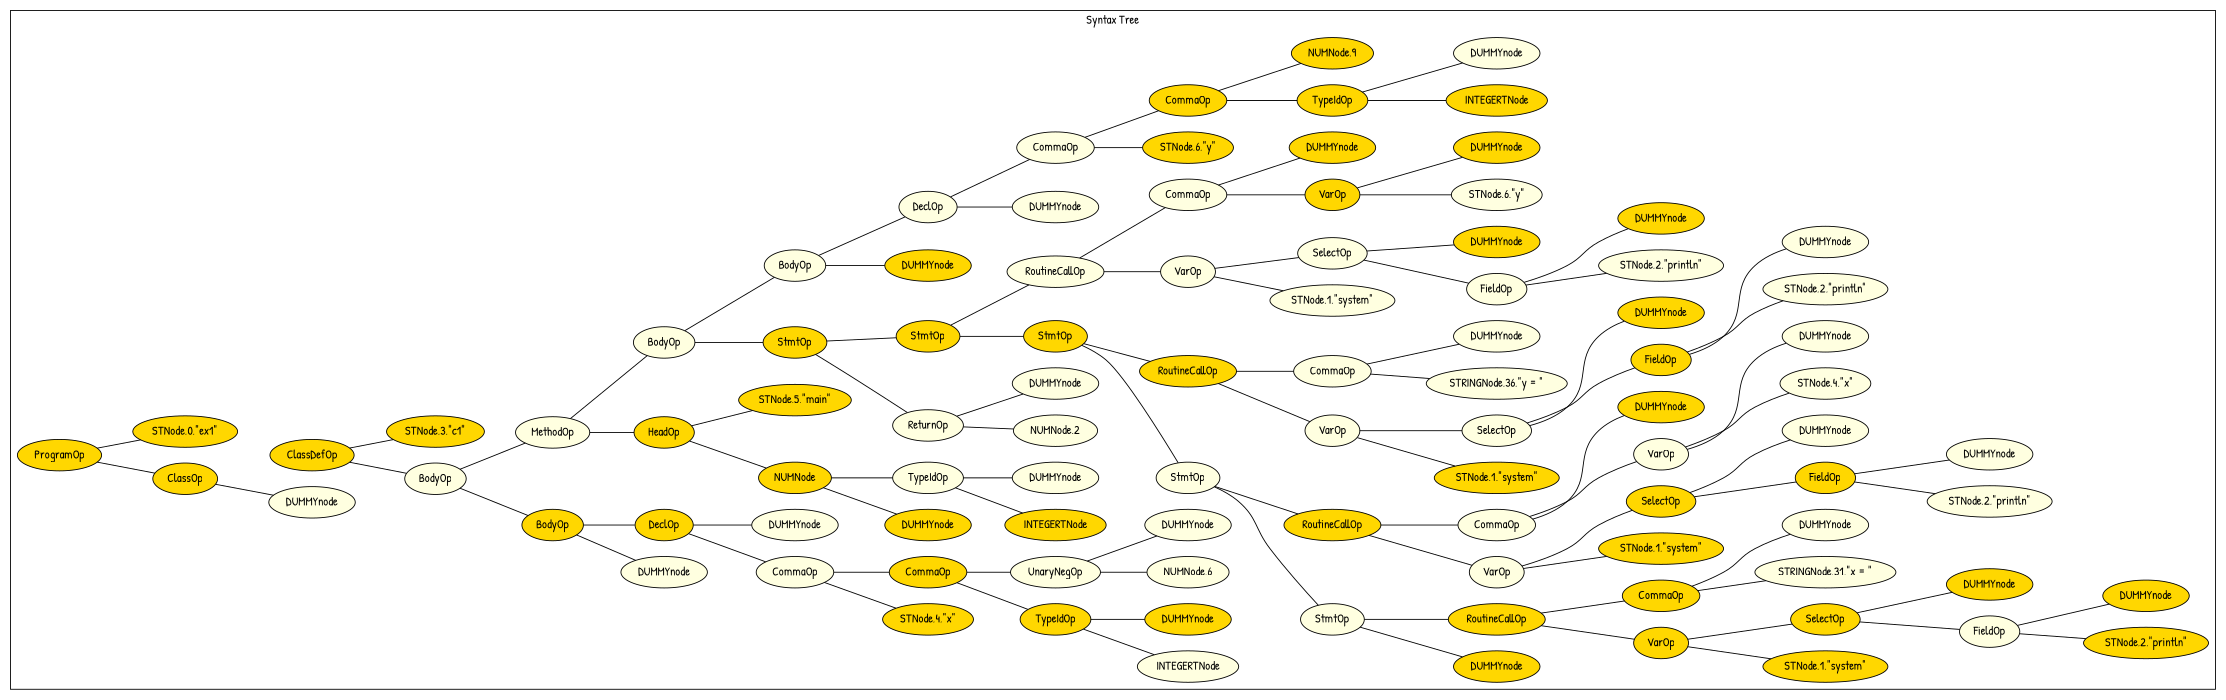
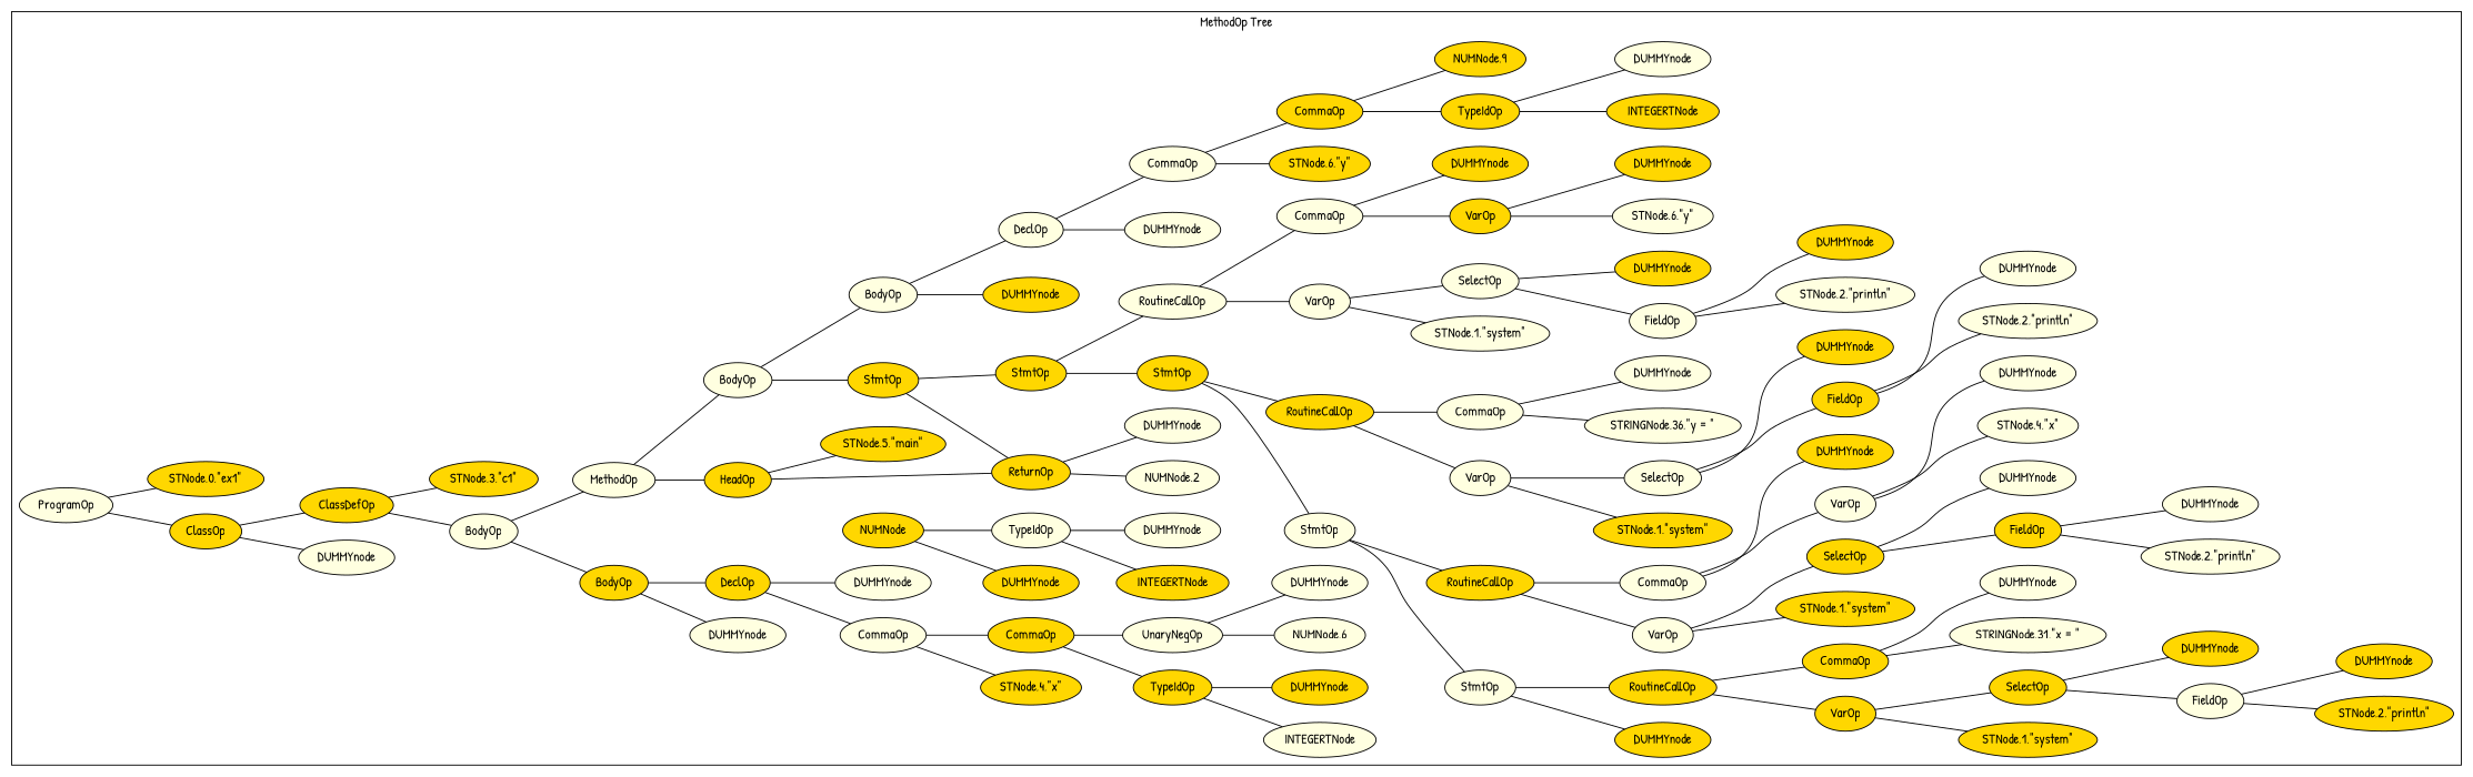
  graph {
    fontname="Patrick Hand"
    rankdir=LR
    node [fillcolor=lightyellow fontname="Patrick Hand" style=filled]
    edge [fontname="Patrick Hand"]
-   n1 [fillcolor=gold label=ProgramOp]
+   n1 [label=ProgramOp]
    n2 [fillcolor=gold label=ClassOp]
    n3 [fillcolor=gold label="STNode,0,\"ex1\""]
    n4 [label=DUMMYnode]
    n5 [fillcolor=gold label=ClassDefOp]
    n6 [label=BodyOp]
    n7 [fillcolor=gold label="STNode,3,\"c1\""]
    n8 [fillcolor=gold label=BodyOp]
    n9 [label=MethodOp]
    n10 [label=DUMMYnode]
    n11 [fillcolor=gold label=DeclOp]
    n12 [label=DUMMYnode]
    n13 [label=CommaOp]
    n14 [fillcolor=gold label="STNode,4,\"x\""]
    n15 [fillcolor=gold label=CommaOp]
    n16 [fillcolor=gold label=TypeIdOp]
    n17 [label=UnaryNegOp]
    n18 [label=INTEGERTNode]
    n19 [fillcolor=gold label=DUMMYnode]
    n20 [label="NUMNode,6"]
    n21 [label=DUMMYnode]
    n22 [fillcolor=gold label=HeadOp]
    n23 [label=BodyOp]
    n24 [fillcolor=gold label="STNode,5,\"main\""]
    n25 [fillcolor=gold label=NUMNode]
    n26 [fillcolor=gold label=DUMMYnode]
    n27 [label=TypeIdOp]
    n28 [fillcolor=gold label=INTEGERTNode]
    n29 [label=DUMMYnode]
    n30 [label=BodyOp]
    n31 [fillcolor=gold label=StmtOp]
    n32 [fillcolor=gold label=DUMMYnode]
    n33 [label=DeclOp]
    n34 [label=DUMMYnode]
    n35 [label=CommaOp]
    n36 [fillcolor=gold label="STNode,6,\"y\""]
    n37 [fillcolor=gold label=CommaOp]
    n38 [fillcolor=gold label=TypeIdOp]
    n39 [fillcolor=gold label="NUMNode,9"]
    n40 [fillcolor=gold label=INTEGERTNode]
    n41 [label=DUMMYnode]
    n42 [fillcolor=gold label=StmtOp]
-   n43 [label=ReturnOp]
+   n43 [fillcolor=gold label=ReturnOp]
    n44 [fillcolor=gold label=StmtOp]
    n45 [label=RoutineCallOp]
    n46 [label=StmtOp]
    n47 [fillcolor=gold label=RoutineCallOp]
    n48 [label=StmtOp]
    n49 [fillcolor=gold label=RoutineCallOp]
    n50 [fillcolor=gold label=DUMMYnode]
    n51 [fillcolor=gold label=RoutineCallOp]
    n52 [fillcolor=gold label=VarOp]
    n53 [fillcolor=gold label=CommaOp]
    n54 [fillcolor=gold label="STNode,1,\"system\""]
    n55 [fillcolor=gold label=SelectOp]
    n56 [label=FieldOp]
    n57 [fillcolor=gold label=DUMMYnode]
    n58 [fillcolor=gold label="STNode,2,\"println\""]
    n59 [fillcolor=gold label=DUMMYnode]
    n60 [label="STRINGNode,31,\"x = \""]
    n61 [label=DUMMYnode]
    n62 [label=VarOp]
    n63 [label=CommaOp]
    n64 [fillcolor=gold label="STNode,1,\"system\""]
    n65 [fillcolor=gold label=SelectOp]
    n66 [fillcolor=gold label=FieldOp]
    n67 [label=DUMMYnode]
    n68 [label="STNode,2,\"println\""]
    n69 [label=DUMMYnode]
    n70 [label=VarOp]
    n71 [fillcolor=gold label=DUMMYnode]
    n72 [label="STNode,4,\"x\""]
    n73 [label=DUMMYnode]
    n74 [label=VarOp]
    n75 [label=CommaOp]
    n76 [fillcolor=gold label="STNode,1,\"system\""]
    n77 [label=SelectOp]
    n78 [fillcolor=gold label=FieldOp]
    n79 [fillcolor=gold label=DUMMYnode]
    n80 [label="STNode,2,\"println\""]
    n81 [label=DUMMYnode]
    n82 [label="STRINGNode,36,\"y = \""]
    n83 [label=DUMMYnode]
    n84 [label=VarOp]
    n85 [label=CommaOp]
    n86 [label="STNode,1,\"system\""]
    n87 [label=SelectOp]
    n88 [label=FieldOp]
    n89 [fillcolor=gold label=DUMMYnode]
    n90 [label="STNode,2,\"println\""]
    n91 [fillcolor=gold label=DUMMYnode]
    n92 [fillcolor=gold label=VarOp]
    n93 [fillcolor=gold label=DUMMYnode]
    n94 [label="STNode,6,\"y\""]
    n95 [fillcolor=gold label=DUMMYnode]
    n96 [label="NUMNode,2"]
    n97 [label=DUMMYnode]
    subgraph cluster_1 {
-     label="Syntax Tree"
+     label="MethodOp Tree"
      n1
      n2
      n3
      n4
      n5
      n6
      n7
      n8
      n9
      n10
      n11
      n12
      n13
      n14
      n15
      n16
      n17
      n18
      n19
      n20
      n21
      n22
      n23
      n24
      n25
      n26
      n27
      n28
      n29
      n30
      n31
      n32
      n33
      n34
      n35
      n36
      n37
      n38
      n39
      n40
      n41
      n42
      n43
      n44
      n45
      n46
      n47
      n48
      n49
      n50
      n51
      n52
      n53
      n54
      n55
      n56
      n57
      n58
      n59
      n60
      n61
      n62
      n63
      n64
      n65
      n66
      n67
      n68
      n69
      n70
      n71
      n72
      n73
      n74
      n75
      n76
      n77
      n78
      n79
      n80
      n81
      n82
      n83
      n84
      n85
      n86
      n87
      n88
      n89
      n90
      n91
      n92
      n93
      n94
      n95
      n96
      n97
    }
    n1 -- n2
    n1 -- n3
    n2 -- n4
+   n2 -- n5
    n5 -- n6
    n5 -- n7
    n6 -- n8
    n6 -- n9
    n8 -- n10
    n8 -- n11
    n9 -- n22
    n9 -- n23
    n11 -- n12
    n11 -- n13
    n13 -- n14
    n13 -- n15
    n15 -- n16
    n15 -- n17
    n16 -- n18
    n16 -- n19
    n17 -- n20
    n17 -- n21
    n22 -- n24
-   n22 -- n25
+   n22 -- n43
    n23 -- n30
    n23 -- n31
    n25 -- n26
    n25 -- n27
    n27 -- n28
    n27 -- n29
    n30 -- n32
    n30 -- n33
    n31 -- n42
    n31 -- n43
    n33 -- n34
    n33 -- n35
    n35 -- n36
    n35 -- n37
    n37 -- n38
    n37 -- n39
    n38 -- n40
    n38 -- n41
    n42 -- n44
    n42 -- n45
    n43 -- n96
    n43 -- n97
    n44 -- n46
    n44 -- n47
    n45 -- n84
    n45 -- n85
    n46 -- n48
    n46 -- n49
    n47 -- n74
    n47 -- n75
    n48 -- n50
    n48 -- n51
    n49 -- n62
    n49 -- n63
    n51 -- n52
    n51 -- n53
    n52 -- n54
    n52 -- n55
    n53 -- n60
    n53 -- n61
    n55 -- n56
    n55 -- n57
    n56 -- n58
    n56 -- n59
    n62 -- n64
    n62 -- n65
    n63 -- n70
    n63 -- n71
    n65 -- n66
    n65 -- n67
    n66 -- n68
    n66 -- n69
    n70 -- n72
    n70 -- n73
    n74 -- n76
    n74 -- n77
    n75 -- n82
    n75 -- n83
    n77 -- n78
    n77 -- n79
    n78 -- n80
    n78 -- n81
    n84 -- n86
    n84 -- n87
    n85 -- n92
    n85 -- n93
    n87 -- n88
    n87 -- n89
    n88 -- n90
    n88 -- n91
    n92 -- n94
    n92 -- n95
  }
